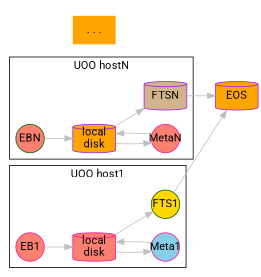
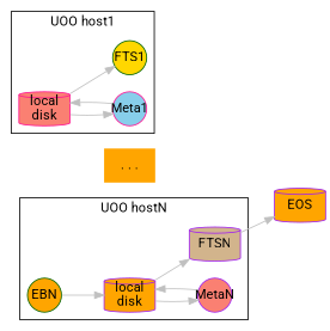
  digraph {
    fontname=Roboto
    rankdir=LR
    splines=line
    node [color=deeppink fixedsize=true fontname=Roboto shape=circle style="solid,filled" fillcolor=orange]
    edge [color=gray fontname=Roboto]
    nothere1 [color=black style=invis fillcolor=""]
    n2 [color=darkgreen label=". . ." shape=none]
    nothere2 [color=black style=invis fillcolor=""]
-   n4 [color=darkgreen fillcolor=salmon label=EBN]
+   n4 [color=darkgreen label=EBN]
    n5 [color=purple label="local\ndisk" shape=cylinder]
-   n6 [fillcolor=salmon label=MetaN]
+   n6 [color=purple fillcolor=salmon label=MetaN]
    n7 [color=purple fillcolor=tan label=FTSN shape=cylinder]
-   n8 [fillcolor=salmon label=EB1]
    n9 [fillcolor=salmon label="local\ndisk" shape=cylinder]
    n10 [fillcolor=skyblue label=Meta1]
    n11 [color=darkgreen fillcolor=gold label=FTS1]
    n12 [color=purple label=EOS shape=cylinder]
    subgraph cluster_1 {
      color=white
      nothere1
      n2
      nothere2
    }
    subgraph cluster_2 {
      label="UOO hostN"
      n4
      n5
      n6
      n7
    }
    subgraph cluster_3 {
      label="UOO host1"
-     n8
      n9
      n10
      n11
    }
    nothere1 -> n2 [style=invis]
    n2 -> nothere2 [style=invis]
    nothere2 -> n12 [style=invis]
    n4 -> n5
    n5 -> n6
    n5 -> n7
    n6 -> n5
    n7 -> n12
-   n8 -> n9
    n9 -> n10
    n9 -> n11
    n10 -> n9
-   n11 -> n12
  }
